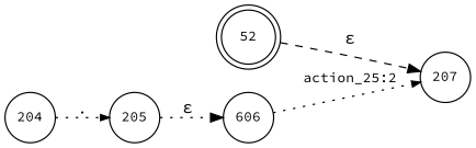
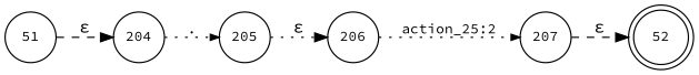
  digraph {
    fontname="Source Code Pro"
    rankdir=LR
    node [fixedsize=true fontname="Source Code Pro" fontsize=11 shape=circle peripheries=1]
    edge [fontname="Source Code Pro" style=dotted]
    n1 [label=52 shape=doublecircle width=.6 peripheries=""]
+   n2 [label=51 width=.55]
    n3 [label=204 width=.55]
    n4 [label=205 width=.55]
-   n5 [label=606 width=.55]
+   n5 [label=206 width=.55]
    n6 [label=207 width=.55]
+   n2 -> n3 [label="&epsilon;" style=dashed]
    n3 -> n4 [arrowhead=normal arrowsize=.7 fontsize=11 label="."]
    n4 -> n5 [label="&epsilon;"]
    n5 -> n6 [arrowhead=normal arrowsize=.7 fontsize=11 label="action_25:2"]
-   n1 -> n6 [label="&epsilon;" style=dashed]
+   n6 -> n1 [label="&epsilon;" style=dashed]
  }
